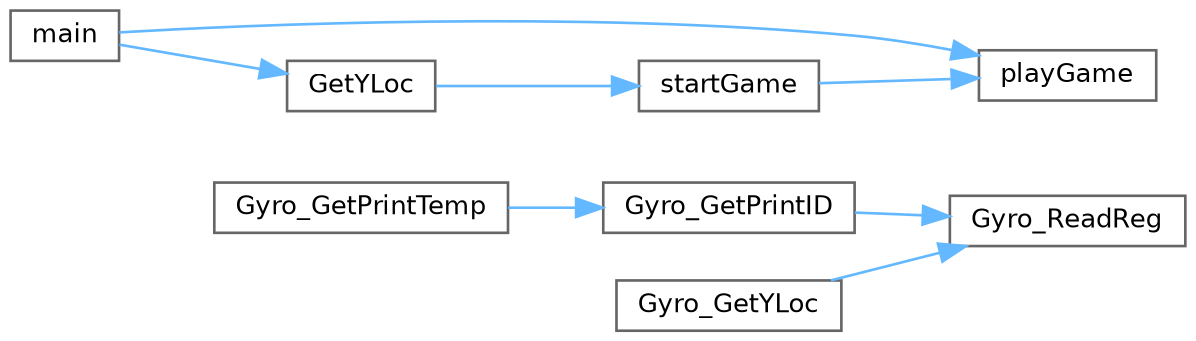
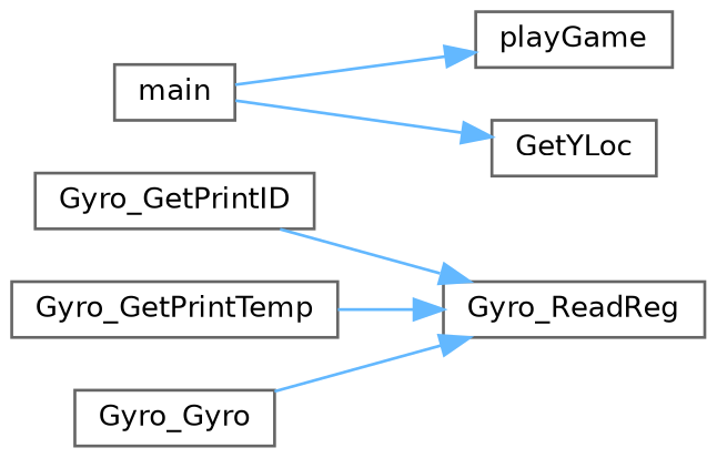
  digraph {
    rankdir=RL
    node [color=grey40 fillcolor=white fontname=Helvetica fontsize=10 shape=box style=filled]
    edge [color=steelblue1 dir=back fontname=Helvetica fontsize=10 labelfontname=Helvetica labelfontsize=10 style=solid]
    n1 [height=0.2 label=Gyro_ReadReg width=0.4]
    n2 [height=0.2 label=Gyro_GetPrintID width=0.4]
    n3 [height=0.2 label=Gyro_GetPrintTemp width=0.4]
-   n4 [height=0.2 label=Gyro_GetYLoc width=0.4]
+   n4 [height=0.2 label=Gyro_Gyro width=0.4]
    n5 [height=0.2 label=playGame width=0.4]
    n6 [height=0.2 label=main width=0.4]
-   n7 [height=0.2 label=startGame width=0.4]
    n8 [height=0.2 label=GetYLoc width=0.4]
    n1 -> n2
-   n2 -> n3
+   n1 -> n3
    n1 -> n4
    n5 -> n6
-   n5 -> n7
-   n7 -> n8
    n8 -> n6
  }
